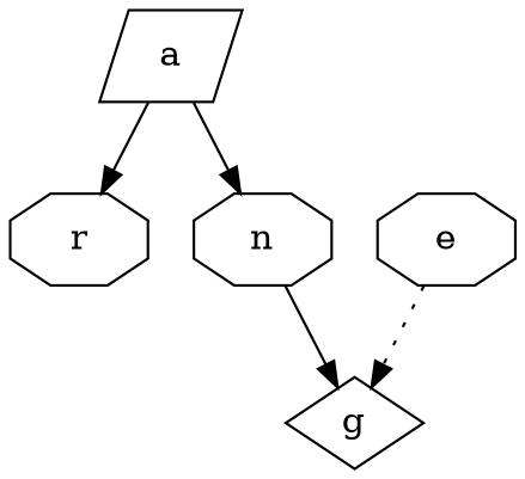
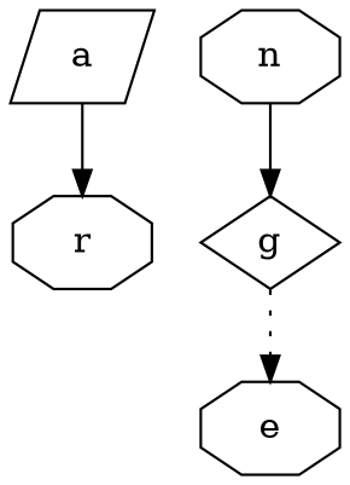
  digraph {
    node [color=black shape=octagon]
    edge [style=solid]
    a [shape=parallelogram]
    r
    n
    g [shape=diamond]
    e
    a -> r
-   a -> n
    n -> g
-   e -> g [style=dotted]
+   g -> e [style=dotted]
  }
